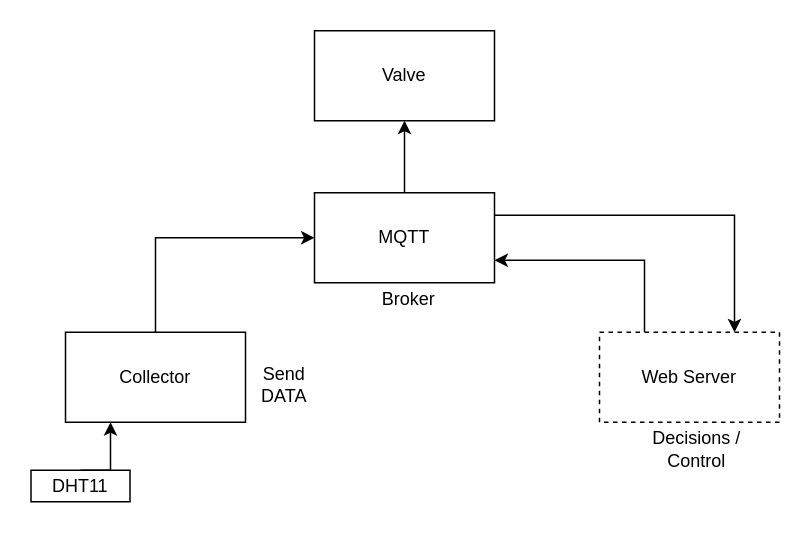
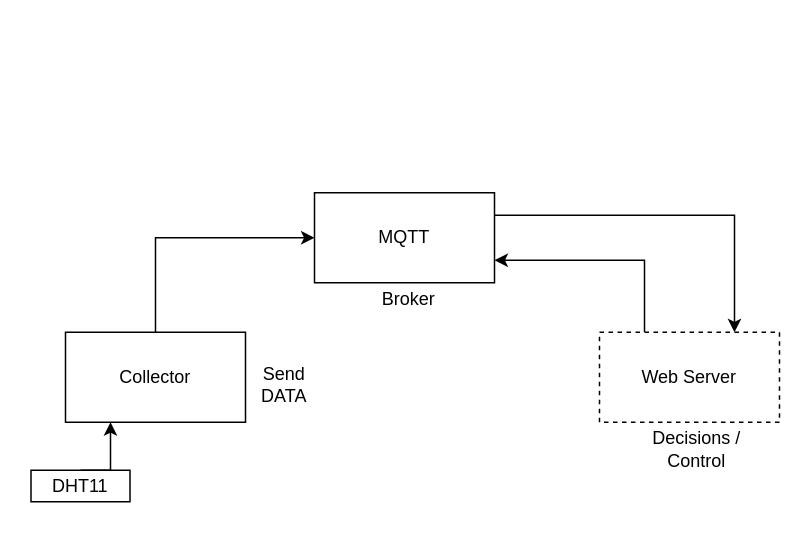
  <mxCell id="0" />
  <mxCell id="1" parent="0" />
  <mxCell id="2" style="edgeStyle=orthogonalEdgeStyle;rounded=0;orthogonalLoop=1;jettySize=auto;html=1;exitX=0.5;exitY=0;exitDx=0;exitDy=0;entryX=0;entryY=0.5;entryDx=0;entryDy=0;" edge="1" parent="1" source="3" target="10"><mxGeometry relative="1" as="geometry" /></mxCell>
  <mxCell id="3" value="Collector" style="rounded=0;whiteSpace=wrap;html=1;" vertex="1" parent="1"><mxGeometry x="43" y="221" width="120" height="60" as="geometry" /></mxCell>
  <mxCell id="4" style="edgeStyle=orthogonalEdgeStyle;rounded=0;orthogonalLoop=1;jettySize=auto;html=1;exitX=0.25;exitY=0;exitDx=0;exitDy=0;entryX=1;entryY=0.75;entryDx=0;entryDy=0;" edge="1" parent="1" source="5" target="10"><mxGeometry relative="1" as="geometry" /></mxCell>
  <mxCell id="5" value="Web Server" style="rounded=0;whiteSpace=wrap;html=1;dashed=1;" vertex="1" parent="1"><mxGeometry x="399" y="221" width="120" height="60" as="geometry" /></mxCell>
  <mxCell id="6" style="edgeStyle=orthogonalEdgeStyle;rounded=0;orthogonalLoop=1;jettySize=auto;html=1;exitX=0.5;exitY=0;exitDx=0;exitDy=0;entryX=0.25;entryY=1;entryDx=0;entryDy=0;" edge="1" parent="1" source="7" target="3"><mxGeometry relative="1" as="geometry" /></mxCell>
  <mxCell id="7" value="DHT11" style="rounded=0;whiteSpace=wrap;html=1;" vertex="1" parent="1"><mxGeometry x="20" y="313" width="66" height="21" as="geometry" /></mxCell>
- <mxCell id="8" style="edgeStyle=orthogonalEdgeStyle;rounded=0;orthogonalLoop=1;jettySize=auto;html=1;exitX=0.5;exitY=0;exitDx=0;exitDy=0;entryX=0.5;entryY=1;entryDx=0;entryDy=0;" edge="1" parent="1" source="10" target="11"><mxGeometry relative="1" as="geometry" /></mxCell>
  <mxCell id="9" style="edgeStyle=orthogonalEdgeStyle;rounded=0;orthogonalLoop=1;jettySize=auto;html=1;exitX=1;exitY=0.25;exitDx=0;exitDy=0;entryX=0.75;entryY=0;entryDx=0;entryDy=0;" edge="1" parent="1" source="10" target="5"><mxGeometry relative="1" as="geometry" /></mxCell>
  <mxCell id="10" value="MQTT" style="rounded=0;whiteSpace=wrap;html=1;" vertex="1" parent="1"><mxGeometry x="209" y="128" width="120" height="60" as="geometry" /></mxCell>
- <mxCell id="11" value="Valve" style="rounded=0;whiteSpace=wrap;html=1;" vertex="1" parent="1"><mxGeometry x="209" y="20" width="120" height="60" as="geometry" /></mxCell>
  <mxCell id="12" value="Decisions / Control" style="text;html=1;strokeColor=none;fillColor=none;align=center;verticalAlign=middle;whiteSpace=wrap;rounded=0;" vertex="1" parent="1"><mxGeometry x="431" y="281" width="66" height="35" as="geometry" /></mxCell>
  <mxCell id="13" value="Send DATA" style="text;html=1;strokeColor=none;fillColor=none;align=center;verticalAlign=middle;whiteSpace=wrap;rounded=0;" vertex="1" parent="1"><mxGeometry x="159" y="241" width="60" height="30" as="geometry" /></mxCell>
  <mxCell id="14" value="Broker" style="text;html=1;strokeColor=none;fillColor=none;align=center;verticalAlign=middle;whiteSpace=wrap;rounded=0;" vertex="1" parent="1"><mxGeometry x="242" y="184" width="60" height="30" as="geometry" /></mxCell>
